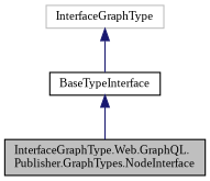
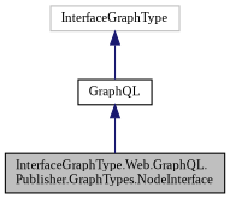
  digraph {
    fontname="Liberation Serif"
    node [color=black fillcolor=white fontname="Liberation Serif" fontsize=10 shape=record style=filled]
    edge [color=midnightblue dir=back fontname="Liberation Serif" fontsize=10 labelfontname=Helvetica labelfontsize=10 style=solid]
    n1 [fillcolor=grey75 fontcolor=black height=0.2 label="InterfaceGraphType.Web.GraphQL.\lPublisher.GraphTypes.NodeInterface" width=0.4]
-   n2 [height=0.2 label=BaseTypeInterface width=0.4]
+   n2 [height=0.2 label=GraphQL width=0.4]
    n3 [color=grey75 height=0.2 label=InterfaceGraphType width=0.4]
    n2 -> n1
    n3 -> n2
  }
